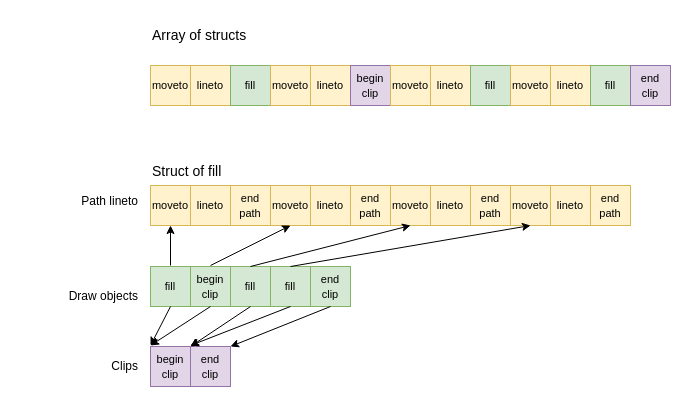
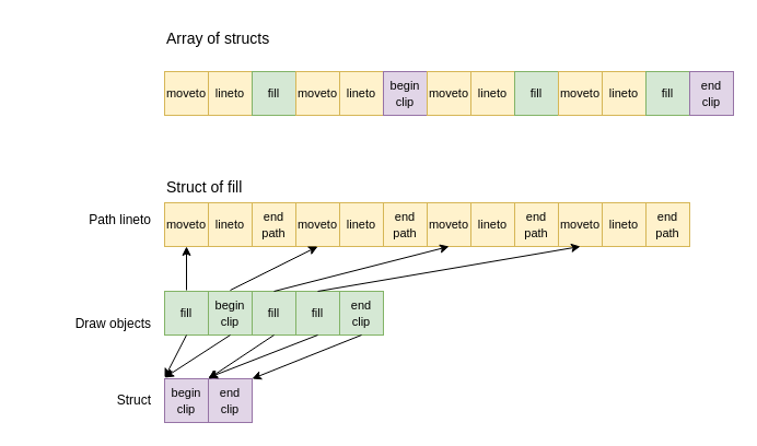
  <mxCell id="0" />
  <mxCell id="1" parent="0" />
  <mxCell id="2" value="&lt;font style=&quot;font-size: 14px&quot;&gt;Array of structs&lt;/font&gt;" style="rounded=0;whiteSpace=wrap;html=1;strokeColor=none;fillColor=none;align=left;" vertex="1" parent="1"><mxGeometry x="150" y="20" width="120" height="30" as="geometry" /></mxCell>
  <mxCell id="3" value="&lt;font style=&quot;font-size: 14px&quot;&gt;Struct of fill&lt;/font&gt;" style="rounded=0;whiteSpace=wrap;html=1;strokeColor=none;fillColor=none;align=left;" vertex="1" parent="1"><mxGeometry x="150" y="156" width="120" height="30" as="geometry" /></mxCell>
  <mxCell id="4" value="&lt;font style=&quot;font-size: 11px&quot;&gt;moveto&lt;/font&gt;" style="rounded=0;whiteSpace=wrap;html=1;fillColor=#fff2cc;strokeColor=#d6b656;" vertex="1" parent="1"><mxGeometry x="150" y="65" width="40" height="40" as="geometry" /></mxCell>
  <mxCell id="5" value="&lt;font style=&quot;font-size: 11px&quot;&gt;lineto&lt;/font&gt;" style="rounded=0;whiteSpace=wrap;html=1;fillColor=#fff2cc;strokeColor=#d6b656;" vertex="1" parent="1"><mxGeometry x="190" y="65" width="40" height="40" as="geometry" /></mxCell>
  <mxCell id="6" value="&lt;font style=&quot;font-size: 11px&quot;&gt;fill&lt;/font&gt;" style="rounded=0;whiteSpace=wrap;html=1;fillColor=#d5e8d4;strokeColor=#82b366;" vertex="1" parent="1"><mxGeometry x="230" y="65" width="40" height="40" as="geometry" /></mxCell>
  <mxCell id="7" value="&lt;font style=&quot;font-size: 11px&quot;&gt;moveto&lt;/font&gt;" style="rounded=0;whiteSpace=wrap;html=1;fillColor=#fff2cc;strokeColor=#d6b656;" vertex="1" parent="1"><mxGeometry x="270" y="65" width="40" height="40" as="geometry" /></mxCell>
  <mxCell id="8" value="&lt;font style=&quot;font-size: 11px&quot;&gt;lineto&lt;/font&gt;" style="rounded=0;whiteSpace=wrap;html=1;fillColor=#fff2cc;strokeColor=#d6b656;" vertex="1" parent="1"><mxGeometry x="310" y="65" width="40" height="40" as="geometry" /></mxCell>
  <mxCell id="9" value="&lt;span style=&quot;font-size: 11px&quot;&gt;begin&lt;br&gt;clip&lt;br&gt;&lt;/span&gt;" style="rounded=0;whiteSpace=wrap;html=1;fillColor=#e1d5e7;strokeColor=#9673a6;" vertex="1" parent="1"><mxGeometry x="350" y="65" width="40" height="40" as="geometry" /></mxCell>
  <mxCell id="10" value="&lt;font style=&quot;font-size: 11px&quot;&gt;moveto&lt;/font&gt;" style="rounded=0;whiteSpace=wrap;html=1;fillColor=#fff2cc;strokeColor=#d6b656;" vertex="1" parent="1"><mxGeometry x="390" y="65" width="40" height="40" as="geometry" /></mxCell>
  <mxCell id="11" value="&lt;font style=&quot;font-size: 11px&quot;&gt;lineto&lt;/font&gt;" style="rounded=0;whiteSpace=wrap;html=1;fillColor=#fff2cc;strokeColor=#d6b656;" vertex="1" parent="1"><mxGeometry x="430" y="65" width="40" height="40" as="geometry" /></mxCell>
  <mxCell id="12" value="&lt;font style=&quot;font-size: 11px&quot;&gt;fill&lt;/font&gt;" style="rounded=0;whiteSpace=wrap;html=1;fillColor=#d5e8d4;strokeColor=#82b366;" vertex="1" parent="1"><mxGeometry x="470" y="65" width="40" height="40" as="geometry" /></mxCell>
  <mxCell id="13" value="&lt;font style=&quot;font-size: 11px&quot;&gt;moveto&lt;/font&gt;" style="rounded=0;whiteSpace=wrap;html=1;fillColor=#fff2cc;strokeColor=#d6b656;" vertex="1" parent="1"><mxGeometry x="510" y="65" width="40" height="40" as="geometry" /></mxCell>
  <mxCell id="14" value="&lt;font style=&quot;font-size: 11px&quot;&gt;lineto&lt;/font&gt;" style="rounded=0;whiteSpace=wrap;html=1;fillColor=#fff2cc;strokeColor=#d6b656;" vertex="1" parent="1"><mxGeometry x="550" y="65" width="40" height="40" as="geometry" /></mxCell>
  <mxCell id="15" value="&lt;font style=&quot;font-size: 11px&quot;&gt;fill&lt;/font&gt;" style="rounded=0;whiteSpace=wrap;html=1;fillColor=#d5e8d4;strokeColor=#82b366;" vertex="1" parent="1"><mxGeometry x="590" y="65" width="40" height="40" as="geometry" /></mxCell>
  <mxCell id="16" value="&lt;span style=&quot;font-size: 11px&quot;&gt;end&lt;br&gt;clip&lt;br&gt;&lt;/span&gt;" style="rounded=0;whiteSpace=wrap;html=1;fillColor=#e1d5e7;strokeColor=#9673a6;" vertex="1" parent="1"><mxGeometry x="630" y="65" width="40" height="40" as="geometry" /></mxCell>
  <mxCell id="17" value="&lt;font style=&quot;font-size: 11px&quot;&gt;moveto&lt;/font&gt;" style="rounded=0;whiteSpace=wrap;html=1;fillColor=#fff2cc;strokeColor=#d6b656;" vertex="1" parent="1"><mxGeometry x="150" y="185" width="40" height="40" as="geometry" /></mxCell>
  <mxCell id="18" value="&lt;font style=&quot;font-size: 11px&quot;&gt;lineto&lt;/font&gt;" style="rounded=0;whiteSpace=wrap;html=1;fillColor=#fff2cc;strokeColor=#d6b656;" vertex="1" parent="1"><mxGeometry x="190" y="185" width="40" height="40" as="geometry" /></mxCell>
  <mxCell id="19" value="&lt;font style=&quot;font-size: 11px&quot;&gt;end&lt;br&gt;path&lt;br&gt;&lt;/font&gt;" style="rounded=0;whiteSpace=wrap;html=1;fillColor=#fff2cc;strokeColor=#d6b656;" vertex="1" parent="1"><mxGeometry x="230" y="185" width="40" height="40" as="geometry" /></mxCell>
  <mxCell id="20" value="&lt;font style=&quot;font-size: 11px&quot;&gt;moveto&lt;/font&gt;" style="rounded=0;whiteSpace=wrap;html=1;fillColor=#fff2cc;strokeColor=#d6b656;" vertex="1" parent="1"><mxGeometry x="270" y="185" width="40" height="40" as="geometry" /></mxCell>
  <mxCell id="21" value="&lt;font style=&quot;font-size: 11px&quot;&gt;lineto&lt;/font&gt;" style="rounded=0;whiteSpace=wrap;html=1;fillColor=#fff2cc;strokeColor=#d6b656;" vertex="1" parent="1"><mxGeometry x="310" y="185" width="40" height="40" as="geometry" /></mxCell>
  <mxCell id="22" value="&lt;font style=&quot;font-size: 11px&quot;&gt;end&lt;br&gt;path&lt;br&gt;&lt;/font&gt;" style="rounded=0;whiteSpace=wrap;html=1;fillColor=#fff2cc;strokeColor=#d6b656;" vertex="1" parent="1"><mxGeometry x="350" y="185" width="40" height="40" as="geometry" /></mxCell>
  <mxCell id="23" value="&lt;font style=&quot;font-size: 11px&quot;&gt;moveto&lt;/font&gt;" style="rounded=0;whiteSpace=wrap;html=1;fillColor=#fff2cc;strokeColor=#d6b656;" vertex="1" parent="1"><mxGeometry x="390" y="185" width="40" height="40" as="geometry" /></mxCell>
  <mxCell id="24" value="&lt;font style=&quot;font-size: 11px&quot;&gt;lineto&lt;/font&gt;" style="rounded=0;whiteSpace=wrap;html=1;fillColor=#fff2cc;strokeColor=#d6b656;" vertex="1" parent="1"><mxGeometry x="430" y="185" width="40" height="40" as="geometry" /></mxCell>
  <mxCell id="25" value="&lt;font style=&quot;font-size: 11px&quot;&gt;end&lt;br&gt;path&lt;br&gt;&lt;/font&gt;" style="rounded=0;whiteSpace=wrap;html=1;fillColor=#fff2cc;strokeColor=#d6b656;" vertex="1" parent="1"><mxGeometry x="470" y="185" width="40" height="40" as="geometry" /></mxCell>
  <mxCell id="26" value="Path lineto" style="rounded=0;whiteSpace=wrap;html=1;strokeColor=none;fillColor=none;align=right;" vertex="1" parent="1"><mxGeometry x="20" y="186" width="120" height="30" as="geometry" /></mxCell>
  <mxCell id="27" value="Draw objects" style="rounded=0;whiteSpace=wrap;html=1;strokeColor=none;fillColor=none;align=right;" vertex="1" parent="1"><mxGeometry x="20" y="281" width="120" height="30" as="geometry" /></mxCell>
  <mxCell id="28" value="&lt;font style=&quot;font-size: 11px&quot;&gt;fill&lt;/font&gt;" style="rounded=0;whiteSpace=wrap;html=1;fillColor=#d5e8d4;strokeColor=#82b366;" vertex="1" parent="1"><mxGeometry x="150" y="266" width="40" height="40" as="geometry" /></mxCell>
  <mxCell id="29" value="&lt;font style=&quot;font-size: 11px&quot;&gt;fill&lt;/font&gt;" style="rounded=0;whiteSpace=wrap;html=1;fillColor=#d5e8d4;strokeColor=#82b366;" vertex="1" parent="1"><mxGeometry x="230" y="266" width="40" height="40" as="geometry" /></mxCell>
  <mxCell id="30" value="&lt;span style=&quot;font-size: 11px&quot;&gt;begin&lt;br&gt;clip&lt;br&gt;&lt;/span&gt;" style="rounded=0;whiteSpace=wrap;html=1;fillColor=#d5e8d4;strokeColor=#82b366;" vertex="1" parent="1"><mxGeometry x="190" y="266" width="40" height="40" as="geometry" /></mxCell>
  <mxCell id="31" value="&lt;span style=&quot;font-size: 11px&quot;&gt;end&lt;br&gt;clip&lt;br&gt;&lt;/span&gt;" style="rounded=0;whiteSpace=wrap;html=1;fillColor=#d5e8d4;strokeColor=#82b366;" vertex="1" parent="1"><mxGeometry x="310" y="266" width="40" height="40" as="geometry" /></mxCell>
  <mxCell id="32" value="&lt;span style=&quot;font-size: 11px&quot;&gt;begin&lt;br&gt;clip&lt;br&gt;&lt;/span&gt;" style="rounded=0;whiteSpace=wrap;html=1;fillColor=#e1d5e7;strokeColor=#9673a6;" vertex="1" parent="1"><mxGeometry x="150" y="346" width="40" height="40" as="geometry" /></mxCell>
  <mxCell id="33" value="&lt;span style=&quot;font-size: 11px&quot;&gt;end&lt;br&gt;clip&lt;br&gt;&lt;/span&gt;" style="rounded=0;whiteSpace=wrap;html=1;fillColor=#e1d5e7;strokeColor=#9673a6;" vertex="1" parent="1"><mxGeometry x="190" y="346" width="40" height="40" as="geometry" /></mxCell>
- <mxCell id="34" value="Clips" style="rounded=0;whiteSpace=wrap;html=1;strokeColor=none;fillColor=none;align=right;" vertex="1" parent="1"><mxGeometry x="20" y="351" width="120" height="30" as="geometry" /></mxCell>
+ <mxCell id="34" value="Struct" style="rounded=0;whiteSpace=wrap;html=1;strokeColor=none;fillColor=none;align=right;" vertex="1" parent="1"><mxGeometry x="20" y="351" width="120" height="30" as="geometry" /></mxCell>
  <mxCell id="35" value="" style="endArrow=classic;html=1;rounded=0;fontSize=11;entryX=0.5;entryY=1;entryDx=0;entryDy=0;" edge="1" parent="1" target="17"><mxGeometry width="50" height="50" relative="1" as="geometry"><mxPoint x="170" y="265" as="sourcePoint" /><mxPoint x="440" y="185" as="targetPoint" /></mxGeometry></mxCell>
  <mxCell id="36" value="" style="endArrow=classic;html=1;rounded=0;fontSize=11;entryX=0.5;entryY=1;entryDx=0;entryDy=0;" edge="1" parent="1" target="20"><mxGeometry width="50" height="50" relative="1" as="geometry"><mxPoint x="210" y="265" as="sourcePoint" /><mxPoint x="210" y="225" as="targetPoint" /></mxGeometry></mxCell>
  <mxCell id="37" value="" style="endArrow=classic;html=1;rounded=0;fontSize=11;exitX=0.5;exitY=0;exitDx=0;exitDy=0;entryX=0.5;entryY=1;entryDx=0;entryDy=0;" edge="1" parent="1" source="29" target="23"><mxGeometry width="50" height="50" relative="1" as="geometry"><mxPoint x="390" y="235" as="sourcePoint" /><mxPoint x="440" y="185" as="targetPoint" /></mxGeometry></mxCell>
  <mxCell id="38" value="&lt;font style=&quot;font-size: 11px&quot;&gt;moveto&lt;/font&gt;" style="rounded=0;whiteSpace=wrap;html=1;fillColor=#fff2cc;strokeColor=#d6b656;" vertex="1" parent="1"><mxGeometry x="510" y="185" width="40" height="40" as="geometry" /></mxCell>
  <mxCell id="39" value="&lt;font style=&quot;font-size: 11px&quot;&gt;lineto&lt;/font&gt;" style="rounded=0;whiteSpace=wrap;html=1;fillColor=#fff2cc;strokeColor=#d6b656;" vertex="1" parent="1"><mxGeometry x="550" y="185" width="40" height="40" as="geometry" /></mxCell>
  <mxCell id="40" value="&lt;font style=&quot;font-size: 11px&quot;&gt;end&lt;br&gt;path&lt;br&gt;&lt;/font&gt;" style="rounded=0;whiteSpace=wrap;html=1;fillColor=#fff2cc;strokeColor=#d6b656;" vertex="1" parent="1"><mxGeometry x="590" y="185" width="40" height="40" as="geometry" /></mxCell>
  <mxCell id="41" value="&lt;font style=&quot;font-size: 11px&quot;&gt;fill&lt;/font&gt;" style="rounded=0;whiteSpace=wrap;html=1;fillColor=#d5e8d4;strokeColor=#82b366;" vertex="1" parent="1"><mxGeometry x="270" y="266" width="40" height="40" as="geometry" /></mxCell>
  <mxCell id="42" value="" style="endArrow=classic;html=1;rounded=0;fontSize=11;exitX=0.5;exitY=0;exitDx=0;exitDy=0;entryX=0.5;entryY=1;entryDx=0;entryDy=0;" edge="1" parent="1" source="41" target="38"><mxGeometry width="50" height="50" relative="1" as="geometry"><mxPoint x="390" y="235" as="sourcePoint" /><mxPoint x="440" y="185" as="targetPoint" /></mxGeometry></mxCell>
  <mxCell id="43" value="" style="endArrow=classic;html=1;rounded=0;fontSize=14;exitX=0.5;exitY=1;exitDx=0;exitDy=0;" edge="1" parent="1" source="28"><mxGeometry width="50" height="50" relative="1" as="geometry"><mxPoint x="390" y="235" as="sourcePoint" /><mxPoint x="150" y="345" as="targetPoint" /></mxGeometry></mxCell>
  <mxCell id="44" value="" style="endArrow=classic;html=1;rounded=0;fontSize=14;exitX=0.5;exitY=1;exitDx=0;exitDy=0;" edge="1" parent="1"><mxGeometry width="50" height="50" relative="1" as="geometry"><mxPoint x="210" y="306" as="sourcePoint" /><mxPoint x="150" y="345" as="targetPoint" /></mxGeometry></mxCell>
  <mxCell id="45" value="" style="endArrow=classic;html=1;rounded=0;fontSize=14;exitX=0.5;exitY=1;exitDx=0;exitDy=0;entryX=0;entryY=0;entryDx=0;entryDy=0;" edge="1" parent="1"><mxGeometry width="50" height="50" relative="1" as="geometry"><mxPoint x="250" y="306" as="sourcePoint" /><mxPoint x="190" y="346" as="targetPoint" /></mxGeometry></mxCell>
  <mxCell id="46" value="" style="endArrow=classic;html=1;rounded=0;fontSize=14;exitX=0.5;exitY=1;exitDx=0;exitDy=0;" edge="1" parent="1" source="41"><mxGeometry width="50" height="50" relative="1" as="geometry"><mxPoint x="260" y="316" as="sourcePoint" /><mxPoint x="190" y="345" as="targetPoint" /></mxGeometry></mxCell>
  <mxCell id="47" value="" style="endArrow=classic;html=1;rounded=0;fontSize=14;exitX=0.5;exitY=1;exitDx=0;exitDy=0;entryX=1;entryY=0;entryDx=0;entryDy=0;" edge="1" parent="1" source="31" target="33"><mxGeometry width="50" height="50" relative="1" as="geometry"><mxPoint x="390" y="235" as="sourcePoint" /><mxPoint x="440" y="185" as="targetPoint" /></mxGeometry></mxCell>
